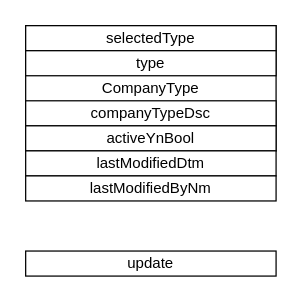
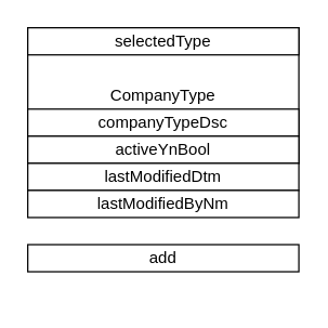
  <mxCell id="0" />
  <mxCell id="1" parent="0" />
  <mxCell id="2" value="CompanyType" style="strokeWidth=1;shadow=0;dashed=0;align=center;html=1;shape=mxgraph.uml.class;whiteSpace=wrap;" vertex="1" parent="1"><mxGeometry x="20" y="20" width="200" height="100" as="geometry" /></mxCell>
  <mxCell id="3" value="selectedType" style="strokeWidth=1;shadow=0;dashed=0;align=center;html=1;shape=mxgraph.uml.attribute;whiteSpace=wrap;" vertex="1" parent="2"><mxGeometry x="0" y="0" width="200" height="20" as="geometry" /></mxCell>
- <mxCell id="4" value="type" style="strokeWidth=1;shadow=0;dashed=0;align=center;html=1;shape=mxgraph.uml.attribute;whiteSpace=wrap;" vertex="1" parent="2"><mxGeometry x="0" y="20" width="200" height="20" as="geometry" /></mxCell>
  <mxCell id="5" value="companyTypeDsc" style="strokeWidth=1;shadow=0;dashed=0;align=center;html=1;shape=mxgraph.uml.attribute;whiteSpace=wrap;" vertex="1" parent="2"><mxGeometry x="0" y="60" width="200" height="20" as="geometry" /></mxCell>
  <mxCell id="6" value="activeYnBool" style="strokeWidth=1;shadow=0;dashed=0;align=center;html=1;shape=mxgraph.uml.attribute;whiteSpace=wrap;" vertex="1" parent="2"><mxGeometry x="0" y="80" width="200" height="20" as="geometry" /></mxCell>
  <mxCell id="7" value="lastModifiedDtm" style="strokeWidth=1;shadow=0;dashed=0;align=center;html=1;shape=mxgraph.uml.attribute;whiteSpace=wrap;" vertex="1" parent="2"><mxGeometry x="0" y="100" width="200" height="20" as="geometry" /></mxCell>
  <mxCell id="8" value="lastModifiedByNm" style="strokeWidth=1;shadow=0;dashed=0;align=center;html=1;shape=mxgraph.uml.attribute;whiteSpace=wrap;" vertex="1" parent="2"><mxGeometry x="0" y="120" width="200" height="20" as="geometry" /></mxCell>
- <mxCell id="10" value="update" style="strokeWidth=1;shadow=0;dashed=0;align=center;html=1;shape=mxgraph.uml.method;whiteSpace=wrap;" vertex="1" parent="2"><mxGeometry x="0" y="180" width="200" height="20" as="geometry" /></mxCell>
+ <mxCell id="9" value="add" style="strokeWidth=1;shadow=0;dashed=0;align=center;html=1;shape=mxgraph.uml.method;whiteSpace=wrap;" vertex="1" parent="2"><mxGeometry x="0" y="160" width="200" height="20" as="geometry" /></mxCell>
